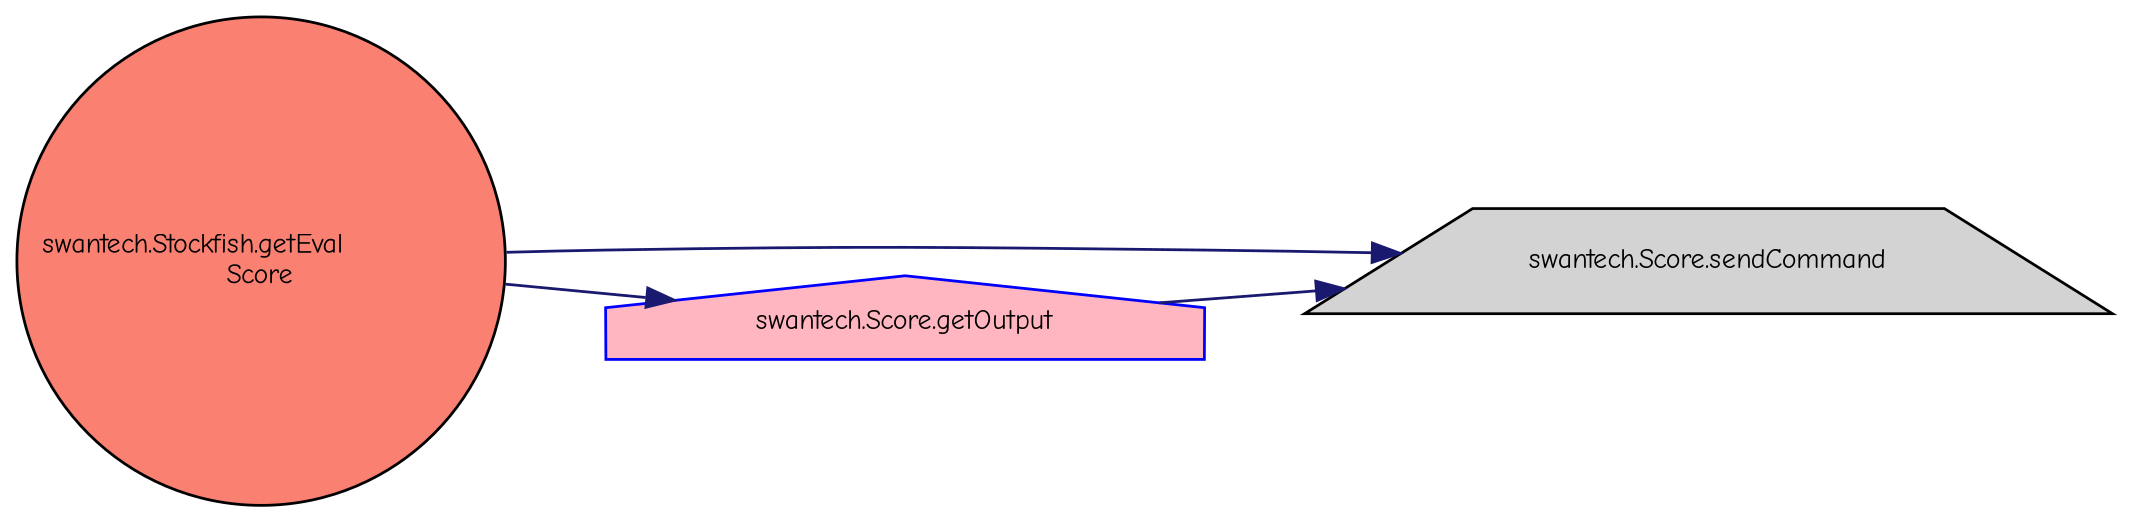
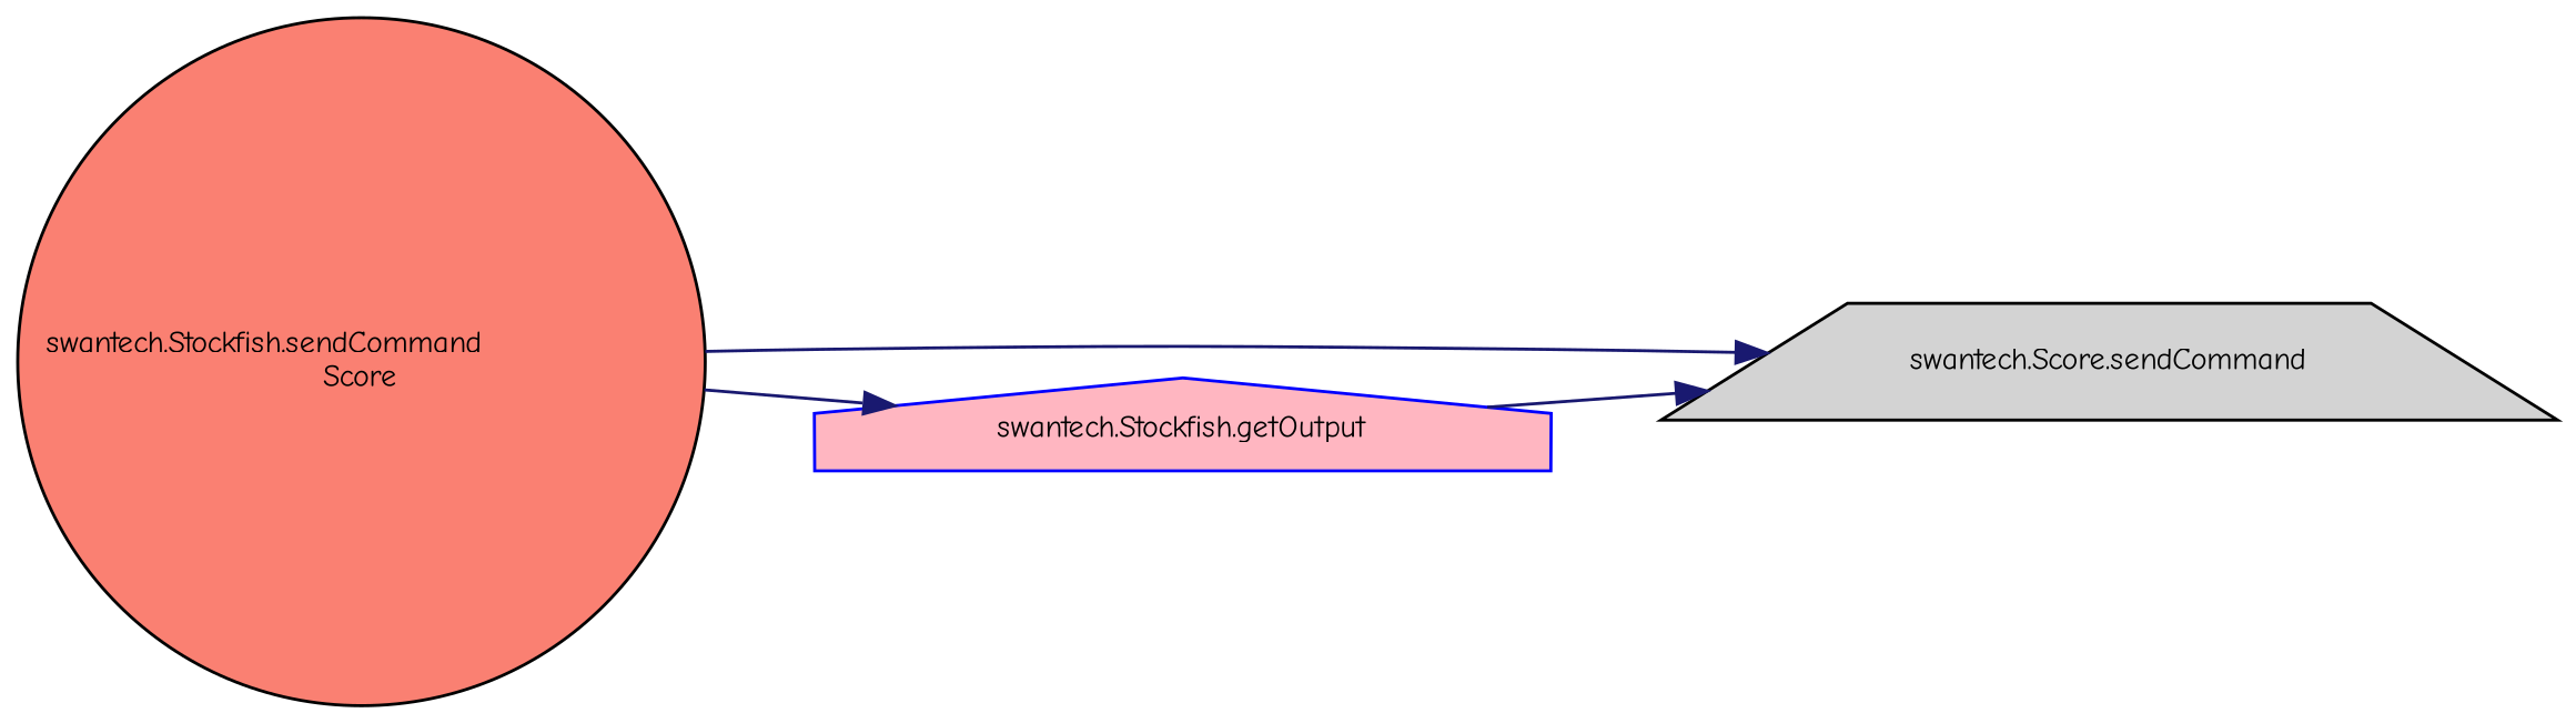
  digraph {
    fontname="Comic Neue"
    rankdir=LR
    node [color=black fontname="Comic Neue" fontsize=10 style=filled]
    edge [color=midnightblue fontname="Comic Neue" fontsize=10 labelfontname=Helvetica labelfontsize=10 style=solid]
-   n1 [fillcolor=salmon fontcolor=black height=0.2 label="swantech.Stockfish.getEval\lScore" shape=circle width=0.4]
+   n1 [fillcolor=salmon fontcolor=black height=0.2 label="swantech.Stockfish.sendCommand\lScore" shape=circle width=0.4]
    n2 [fillcolor=lightgrey height=0.2 label="swantech.Score.sendCommand" shape=trapezium width=0.4]
-   n3 [color=blue fillcolor=lightpink height=0.2 label="swantech.Score.getOutput" shape=house width=0.4]
+   n3 [color=blue fillcolor=lightpink height=0.2 label="swantech.Stockfish.getOutput" shape=house width=0.4]
    n1 -> n2
    n1 -> n3
    n3 -> n2
  }
